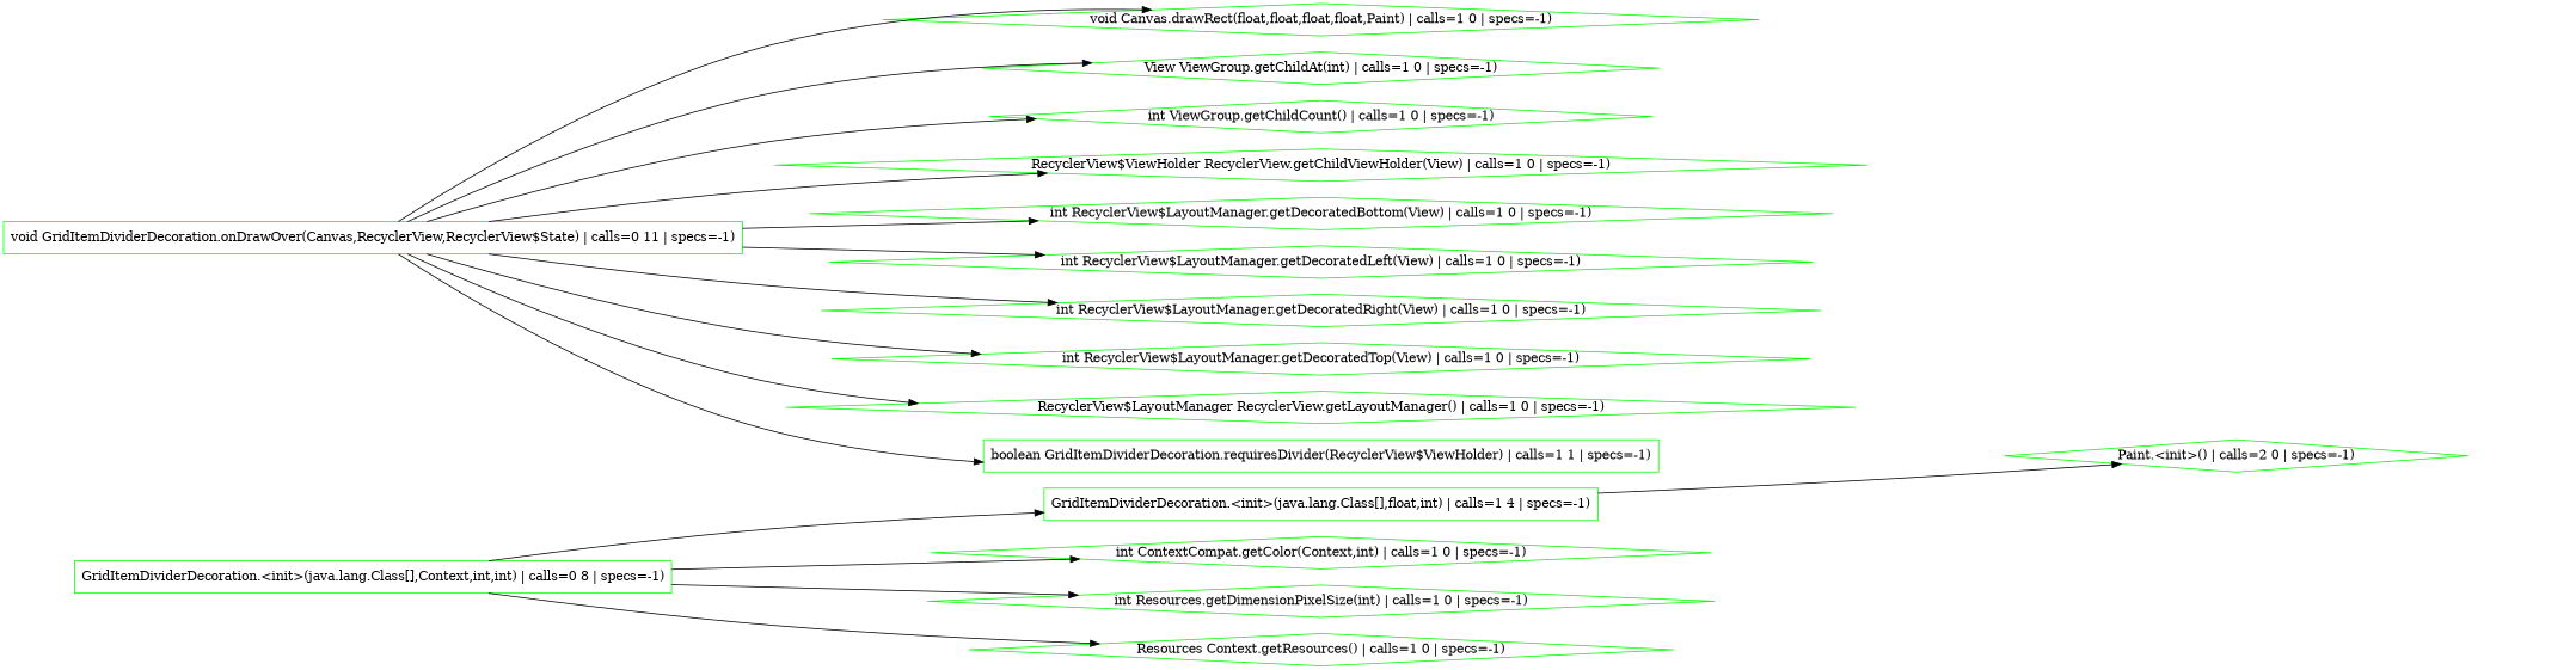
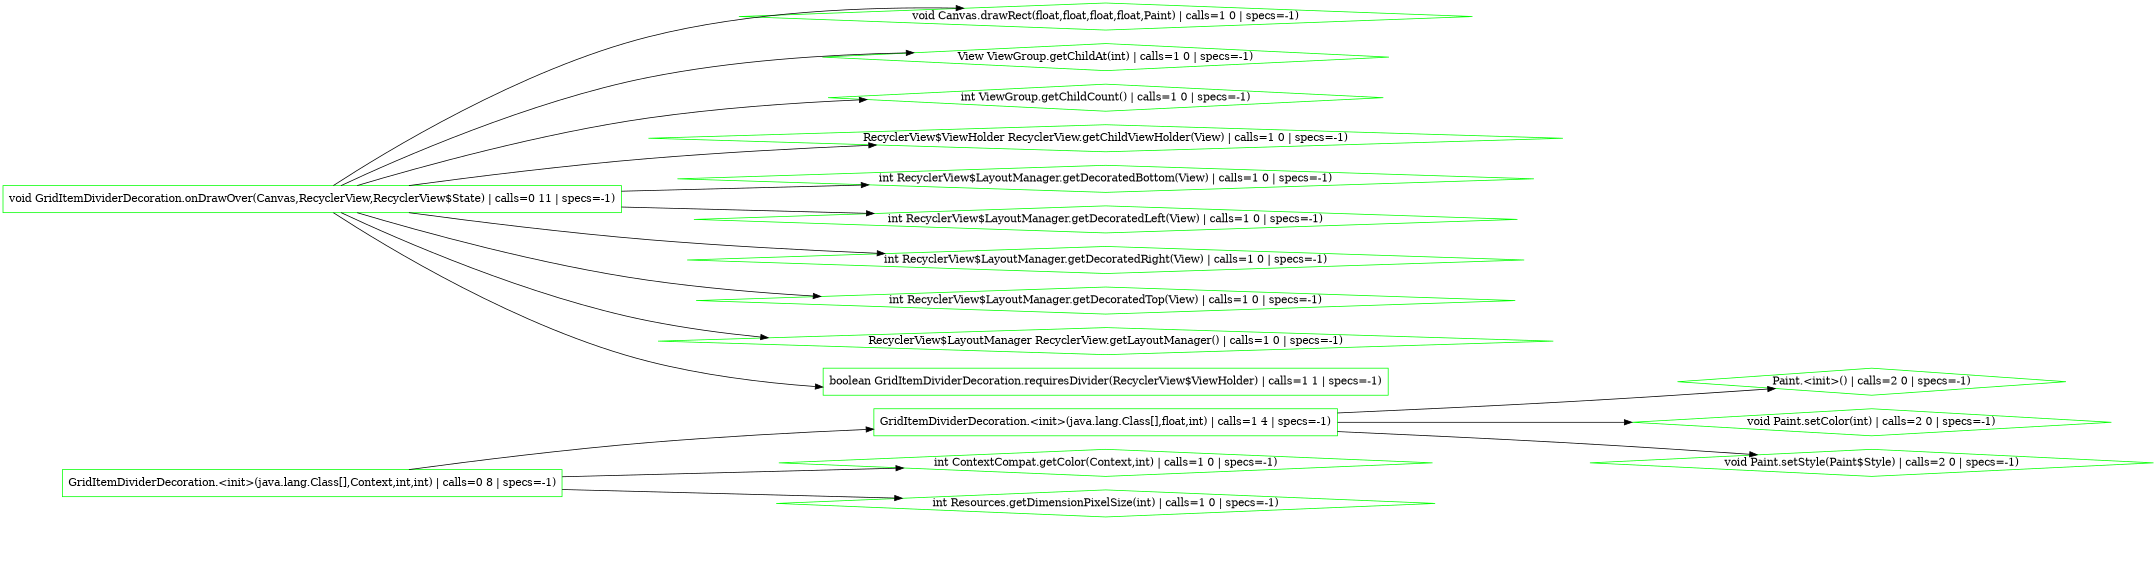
  digraph {
    rankdir=LR
    node [color=green shape=diamond]
    n1 [label="Paint.<init>() | calls=2 0 | specs=-1)"]
    n2 [label="GridItemDividerDecoration.<init>(java.lang.Class[],Context,int,int) | calls=0 8 | specs=-1)" shape=box]
    n3 [label="GridItemDividerDecoration.<init>(java.lang.Class[],float,int) | calls=1 4 | specs=-1)" shape=box]
    n4 [label="int ContextCompat.getColor(Context,int) | calls=1 0 | specs=-1)"]
    n5 [label="int Resources.getDimensionPixelSize(int) | calls=1 0 | specs=-1)"]
-   n6 [label="Resources Context.getResources() | calls=1 0 | specs=-1)"]
+   n7 [label="void Paint.setColor(int) | calls=2 0 | specs=-1)"]
+   n8 [label="void Paint.setStyle(Paint$Style) | calls=2 0 | specs=-1)"]
    n9 [label="void Canvas.drawRect(float,float,float,float,Paint) | calls=1 0 | specs=-1)"]
    n10 [label="View ViewGroup.getChildAt(int) | calls=1 0 | specs=-1)"]
    n11 [label="int ViewGroup.getChildCount() | calls=1 0 | specs=-1)"]
    n12 [label="RecyclerView$ViewHolder RecyclerView.getChildViewHolder(View) | calls=1 0 | specs=-1)"]
    n13 [label="int RecyclerView$LayoutManager.getDecoratedBottom(View) | calls=1 0 | specs=-1)"]
    n14 [label="int RecyclerView$LayoutManager.getDecoratedLeft(View) | calls=1 0 | specs=-1)"]
    n15 [label="int RecyclerView$LayoutManager.getDecoratedRight(View) | calls=1 0 | specs=-1)"]
    n16 [label="int RecyclerView$LayoutManager.getDecoratedTop(View) | calls=1 0 | specs=-1)"]
    n17 [label="RecyclerView$LayoutManager RecyclerView.getLayoutManager() | calls=1 0 | specs=-1)"]
    n18 [label="void GridItemDividerDecoration.onDrawOver(Canvas,RecyclerView,RecyclerView$State) | calls=0 11 | specs=-1)" shape=box]
    n19 [label="boolean GridItemDividerDecoration.requiresDivider(RecyclerView$ViewHolder) | calls=1 1 | specs=-1)" shape=box]
    n2 -> n3
    n2 -> n4
    n2 -> n5
-   n2 -> n6
    n3 -> n1
+   n3 -> n7
+   n3 -> n8
    n18 -> n9
    n18 -> n10
    n18 -> n11
    n18 -> n12
    n18 -> n13
    n18 -> n14
    n18 -> n15
    n18 -> n16
    n18 -> n17
    n18 -> n19
  }
